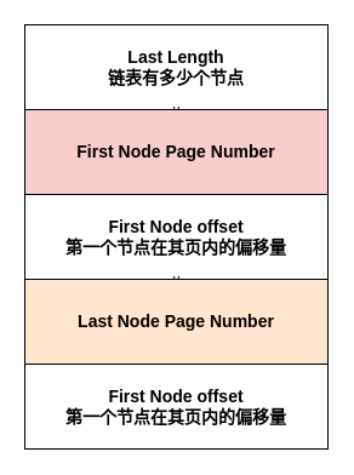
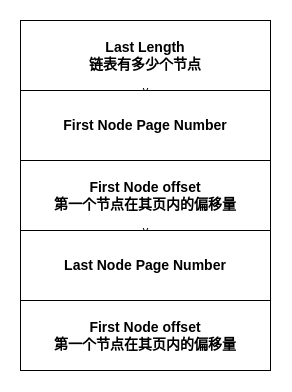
  <mxCell id="0" />
  <mxCell id="1" parent="0" />
  <mxCell id="2" value="&lt;b&gt;&lt;font style=&quot;font-size: 14px&quot;&gt;Last Length&lt;br&gt;链表有多少个节点&lt;br&gt;&lt;/font&gt;&lt;/b&gt;" style="rounded=0;whiteSpace=wrap;html=1;" vertex="1" parent="1"><mxGeometry x="20" y="20" width="250" height="70" as="geometry" /></mxCell>
  <mxCell id="3" value="v" style="edgeStyle=orthogonalEdgeStyle;rounded=0;orthogonalLoop=1;jettySize=auto;html=1;exitX=0.5;exitY=1;exitDx=0;exitDy=0;" edge="1" parent="1" source="2" target="2"><mxGeometry relative="1" as="geometry" /></mxCell>
- <mxCell id="4" value="&lt;b&gt;&lt;font style=&quot;font-size: 14px&quot;&gt;First Node Page Number&lt;br&gt;&lt;/font&gt;&lt;/b&gt;" style="rounded=0;whiteSpace=wrap;html=1;fillColor=#f8cecc;" vertex="1" parent="1"><mxGeometry x="20" y="90" width="250" height="70" as="geometry" /></mxCell>
+ <mxCell id="4" value="&lt;b&gt;&lt;font style=&quot;font-size: 14px&quot;&gt;First Node Page Number&lt;br&gt;&lt;/font&gt;&lt;/b&gt;" style="rounded=0;whiteSpace=wrap;html=1;" vertex="1" parent="1"><mxGeometry x="20" y="90" width="250" height="70" as="geometry" /></mxCell>
  <mxCell id="5" value="&lt;b&gt;&lt;font style=&quot;font-size: 14px&quot;&gt;First Node offset&lt;br&gt;第一个节点在其页内的偏移量&lt;br&gt;&lt;/font&gt;&lt;/b&gt;" style="rounded=0;whiteSpace=wrap;html=1;" vertex="1" parent="1"><mxGeometry x="20" y="160" width="250" height="70" as="geometry" /></mxCell>
  <mxCell id="6" value="v" style="edgeStyle=orthogonalEdgeStyle;rounded=0;orthogonalLoop=1;jettySize=auto;html=1;exitX=0.5;exitY=1;exitDx=0;exitDy=0;" edge="1" parent="1"><mxGeometry relative="1" as="geometry"><mxPoint x="145" y="230" as="sourcePoint" /><mxPoint x="145" y="230" as="targetPoint" /></mxGeometry></mxCell>
- <mxCell id="7" value="&lt;b&gt;&lt;font style=&quot;font-size: 14px&quot;&gt;Last Node Page Number&lt;br&gt;&lt;/font&gt;&lt;/b&gt;" style="rounded=0;whiteSpace=wrap;html=1;fillColor=#ffe6cc;" vertex="1" parent="1"><mxGeometry x="20" y="230" width="250" height="70" as="geometry" /></mxCell>
+ <mxCell id="7" value="&lt;b&gt;&lt;font style=&quot;font-size: 14px&quot;&gt;Last Node Page Number&lt;br&gt;&lt;/font&gt;&lt;/b&gt;" style="rounded=0;whiteSpace=wrap;html=1;" vertex="1" parent="1"><mxGeometry x="20" y="230" width="250" height="70" as="geometry" /></mxCell>
  <mxCell id="8" value="&lt;b&gt;&lt;font style=&quot;font-size: 14px&quot;&gt;First Node offset&lt;br&gt;第一个节点在其页内的偏移量&lt;br&gt;&lt;/font&gt;&lt;/b&gt;" style="rounded=0;whiteSpace=wrap;html=1;" vertex="1" parent="1"><mxGeometry x="20" y="300" width="250" height="70" as="geometry" /></mxCell>
